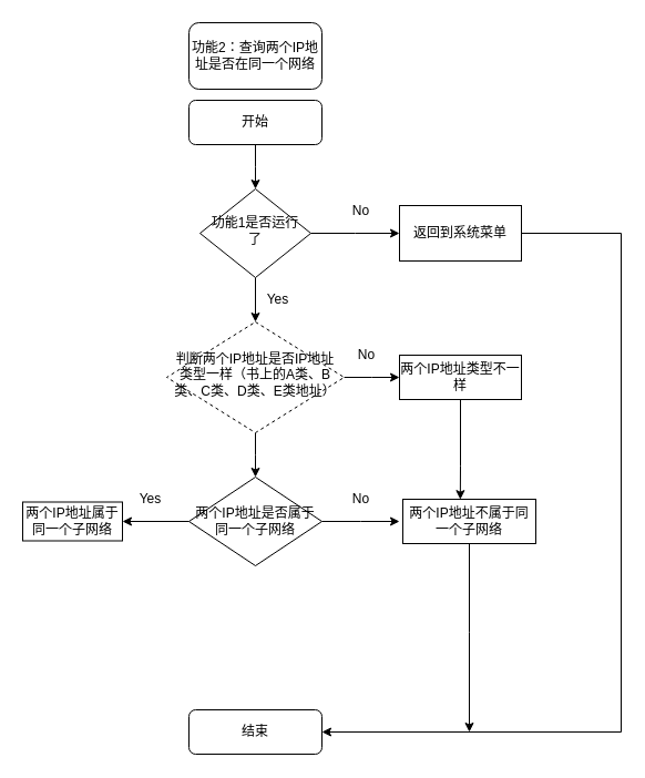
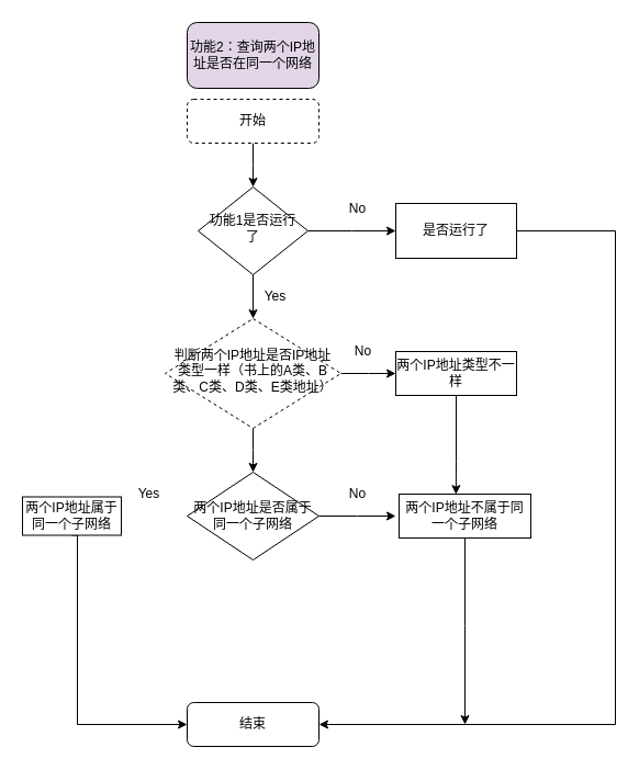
  <mxCell id="0" />
  <mxCell id="1" parent="0" />
  <mxCell id="2" style="edgeStyle=orthogonalEdgeStyle;rounded=0;orthogonalLoop=1;jettySize=auto;html=1;exitX=0.5;exitY=1;exitDx=0;exitDy=0;" parent="1" source="3" edge="1"><mxGeometry relative="1" as="geometry"><mxPoint x="230" y="170" as="targetPoint" /></mxGeometry></mxCell>
- <mxCell id="3" value="开始" style="rounded=1;whiteSpace=wrap;html=1;fontSize=12;glass=0;strokeWidth=1;shadow=0;" parent="1" vertex="1"><mxGeometry x="170" y="90" width="120" height="40" as="geometry" /></mxCell>
+ <mxCell id="3" value="开始" style="rounded=1;whiteSpace=wrap;html=1;fontSize=12;glass=0;strokeWidth=1;shadow=0;dashed=1;" parent="1" vertex="1"><mxGeometry x="170" y="90" width="120" height="40" as="geometry" /></mxCell>
  <mxCell id="4" style="edgeStyle=orthogonalEdgeStyle;rounded=0;orthogonalLoop=1;jettySize=auto;html=1;exitX=0.5;exitY=1;exitDx=0;exitDy=0;entryX=0.5;entryY=0;entryDx=0;entryDy=0;" parent="1" source="6" target="9" edge="1"><mxGeometry relative="1" as="geometry" /></mxCell>
  <mxCell id="5" style="edgeStyle=orthogonalEdgeStyle;rounded=0;orthogonalLoop=1;jettySize=auto;html=1;exitX=1;exitY=0.5;exitDx=0;exitDy=0;" parent="1" source="6" edge="1"><mxGeometry relative="1" as="geometry"><mxPoint x="360" y="210" as="targetPoint" /></mxGeometry></mxCell>
  <mxCell id="6" value="功能1是否运行了" style="rhombus;whiteSpace=wrap;html=1;shadow=0;fontFamily=Helvetica;fontSize=12;align=center;strokeWidth=1;spacing=6;spacingTop=-4;" parent="1" vertex="1"><mxGeometry x="180" y="170" width="100" height="80" as="geometry" /></mxCell>
  <mxCell id="7" style="edgeStyle=orthogonalEdgeStyle;rounded=0;orthogonalLoop=1;jettySize=auto;html=1;exitX=0.5;exitY=1;exitDx=0;exitDy=0;" parent="1" source="9" edge="1"><mxGeometry relative="1" as="geometry"><mxPoint x="230" y="430" as="targetPoint" /></mxGeometry></mxCell>
  <mxCell id="8" style="edgeStyle=orthogonalEdgeStyle;rounded=0;orthogonalLoop=1;jettySize=auto;html=1;exitX=1;exitY=0.5;exitDx=0;exitDy=0;entryX=0;entryY=0.5;entryDx=0;entryDy=0;" parent="1" source="9" edge="1"><mxGeometry relative="1" as="geometry"><mxPoint x="360" y="340" as="targetPoint" /></mxGeometry></mxCell>
  <mxCell id="9" value="判断两个IP地址是否IP地址类型一样（书上的A类、B类、C类、D类、E类地址）" style="rhombus;whiteSpace=wrap;html=1;shadow=0;fontFamily=Helvetica;fontSize=12;align=center;strokeWidth=1;spacing=6;spacingTop=-4;dashed=1;" parent="1" vertex="1"><mxGeometry x="150" y="290" width="160" height="100" as="geometry" /></mxCell>
  <mxCell id="10" value="结束" style="rounded=1;whiteSpace=wrap;html=1;fontSize=12;glass=0;strokeWidth=1;shadow=0;" parent="1" vertex="1"><mxGeometry x="170" y="640" width="120" height="40" as="geometry" /></mxCell>
- <mxCell id="11" value="功能2：查询两个IP地址是否在同一个网络" style="rounded=1;whiteSpace=wrap;html=1;" parent="1" vertex="1"><mxGeometry x="170" y="20" width="120" height="60" as="geometry" /></mxCell>
+ <mxCell id="11" value="功能2：查询两个IP地址是否在同一个网络" style="rounded=1;whiteSpace=wrap;html=1;fillColor=#e1d5e7;" parent="1" vertex="1"><mxGeometry x="170" y="20" width="120" height="60" as="geometry" /></mxCell>
  <mxCell id="12" value="Yes" style="text;html=1;align=center;verticalAlign=middle;resizable=0;points=[];autosize=1;" parent="1" vertex="1"><mxGeometry x="235" y="260" width="30" height="20" as="geometry" /></mxCell>
  <mxCell id="13" style="edgeStyle=orthogonalEdgeStyle;rounded=0;orthogonalLoop=1;jettySize=auto;html=1;exitX=1;exitY=0.5;exitDx=0;exitDy=0;" parent="1" source="15" edge="1"><mxGeometry relative="1" as="geometry"><mxPoint x="360" y="470" as="targetPoint" /></mxGeometry></mxCell>
- <mxCell id="14" style="edgeStyle=orthogonalEdgeStyle;rounded=0;orthogonalLoop=1;jettySize=auto;html=1;exitX=0;exitY=0.5;exitDx=0;exitDy=0;" parent="1" source="15" target="26" edge="1"><mxGeometry relative="1" as="geometry"><mxPoint x="130" y="470" as="targetPoint" /></mxGeometry></mxCell>
  <mxCell id="15" value="两个IP地址是否属于同一个子网络" style="rhombus;whiteSpace=wrap;html=1;" parent="1" vertex="1"><mxGeometry x="170" y="430" width="120" height="80" as="geometry" /></mxCell>
  <mxCell id="16" value="No" style="text;html=1;align=center;verticalAlign=middle;resizable=0;points=[];autosize=1;" parent="1" vertex="1"><mxGeometry x="315" y="310" width="30" height="20" as="geometry" /></mxCell>
  <mxCell id="17" value="No" style="text;html=1;align=center;verticalAlign=middle;resizable=0;points=[];autosize=1;" parent="1" vertex="1"><mxGeometry x="310" y="180" width="30" height="20" as="geometry" /></mxCell>
  <mxCell id="18" style="edgeStyle=orthogonalEdgeStyle;rounded=0;orthogonalLoop=1;jettySize=auto;html=1;entryX=1;entryY=0.5;entryDx=0;entryDy=0;" parent="1" source="19" target="10" edge="1"><mxGeometry relative="1" as="geometry"><mxPoint x="560" y="660" as="targetPoint" /><Array as="points"><mxPoint x="560" y="210" /><mxPoint x="560" y="660" /></Array></mxGeometry></mxCell>
- <mxCell id="19" value="返回到系统菜单&lt;br&gt;" style="rounded=0;whiteSpace=wrap;html=1;" parent="1" vertex="1"><mxGeometry x="360" y="185" width="110" height="50" as="geometry" /></mxCell>
+ <mxCell id="19" value="是否运行了&lt;br&gt;" style="rounded=0;whiteSpace=wrap;html=1;" parent="1" vertex="1"><mxGeometry x="360" y="185" width="110" height="50" as="geometry" /></mxCell>
  <mxCell id="20" style="edgeStyle=orthogonalEdgeStyle;rounded=0;orthogonalLoop=1;jettySize=auto;html=1;exitX=0.5;exitY=1;exitDx=0;exitDy=0;entryX=0.432;entryY=0.005;entryDx=0;entryDy=0;entryPerimeter=0;" parent="1" source="21" target="23" edge="1"><mxGeometry relative="1" as="geometry"><Array as="points"><mxPoint x="415" y="420" /><mxPoint x="415" y="420" /></Array></mxGeometry></mxCell>
  <mxCell id="21" value="两个IP地址类型不一样" style="rounded=0;whiteSpace=wrap;html=1;" parent="1" vertex="1"><mxGeometry x="360" y="320" width="110" height="40" as="geometry" /></mxCell>
  <mxCell id="22" style="edgeStyle=orthogonalEdgeStyle;rounded=0;orthogonalLoop=1;jettySize=auto;html=1;" parent="1" source="23" edge="1"><mxGeometry relative="1" as="geometry"><mxPoint x="423" y="660" as="targetPoint" /><Array as="points"><mxPoint x="423" y="570" /><mxPoint x="423" y="570" /></Array></mxGeometry></mxCell>
  <mxCell id="23" value="两个IP地址不属于同一个子网络" style="rounded=0;whiteSpace=wrap;html=1;" parent="1" vertex="1"><mxGeometry x="363" y="450" width="120" height="40" as="geometry" /></mxCell>
  <mxCell id="24" value="No" style="text;html=1;align=center;verticalAlign=middle;resizable=0;points=[];autosize=1;" parent="1" vertex="1"><mxGeometry x="310" y="440" width="30" height="20" as="geometry" /></mxCell>
+ <mxCell id="25" style="edgeStyle=orthogonalEdgeStyle;rounded=0;orthogonalLoop=1;jettySize=auto;html=1;exitX=0.5;exitY=1;exitDx=0;exitDy=0;entryX=0;entryY=0.5;entryDx=0;entryDy=0;" parent="1" source="26" target="10" edge="1"><mxGeometry relative="1" as="geometry"><mxPoint x="65" y="660" as="targetPoint" /><Array as="points"><mxPoint x="70" y="488" /><mxPoint x="70" y="660" /></Array></mxGeometry></mxCell>
  <mxCell id="26" value="两个IP地址属于同一个子网络" style="rounded=0;whiteSpace=wrap;html=1;" parent="1" vertex="1"><mxGeometry x="20" y="452.5" width="90" height="35" as="geometry" /></mxCell>
  <mxCell id="27" value="Yes" style="text;html=1;align=center;verticalAlign=middle;resizable=0;points=[];autosize=1;" parent="1" vertex="1"><mxGeometry x="120" y="440" width="30" height="20" as="geometry" /></mxCell>
